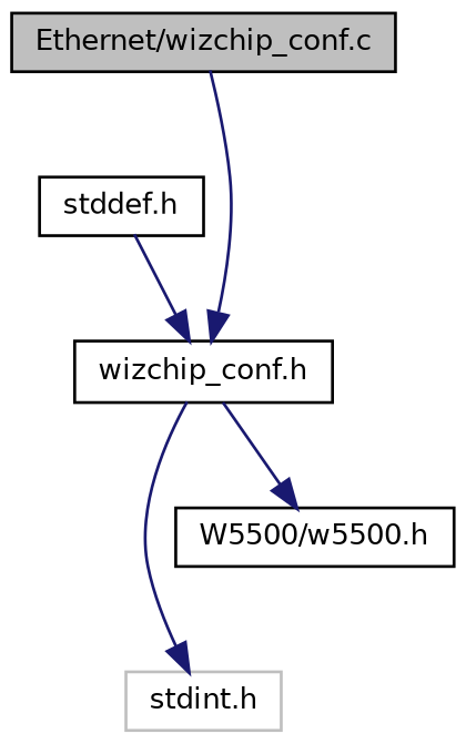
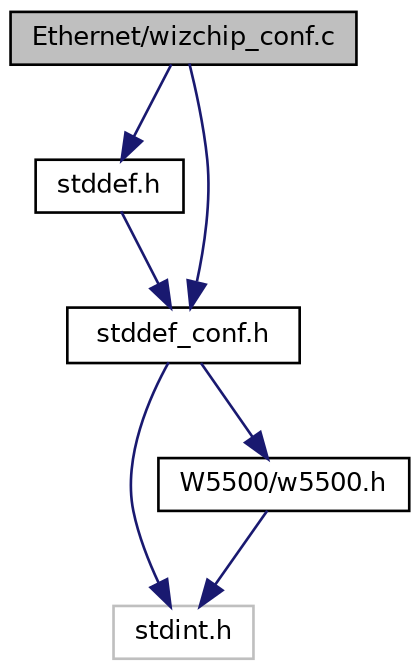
  digraph {
    node [color=black fillcolor=white fontname=Helvetica fontsize=10 shape=record style=filled]
    edge [color=midnightblue fontname=Helvetica fontsize=10 labelfontname=Helvetica labelfontsize=10 style=solid]
    n1 [fillcolor=grey75 fontcolor=black height=0.2 label="Ethernet/wizchip_conf.c" width=0.4]
    n2 [height=0.2 label="stddef.h" width=0.4]
-   n3 [height=0.2 label="wizchip_conf.h" width=0.4]
+   n3 [height=0.2 label="stddef_conf.h" width=0.4]
    n4 [color=grey75 height=0.2 label="stdint.h" width=0.4]
    n5 [height=0.2 label="W5500/w5500.h" width=0.4]
+   n1 -> n2
    n1 -> n3
    n2 -> n3
    n3 -> n4
    n3 -> n5
+   n5 -> n4
  }
